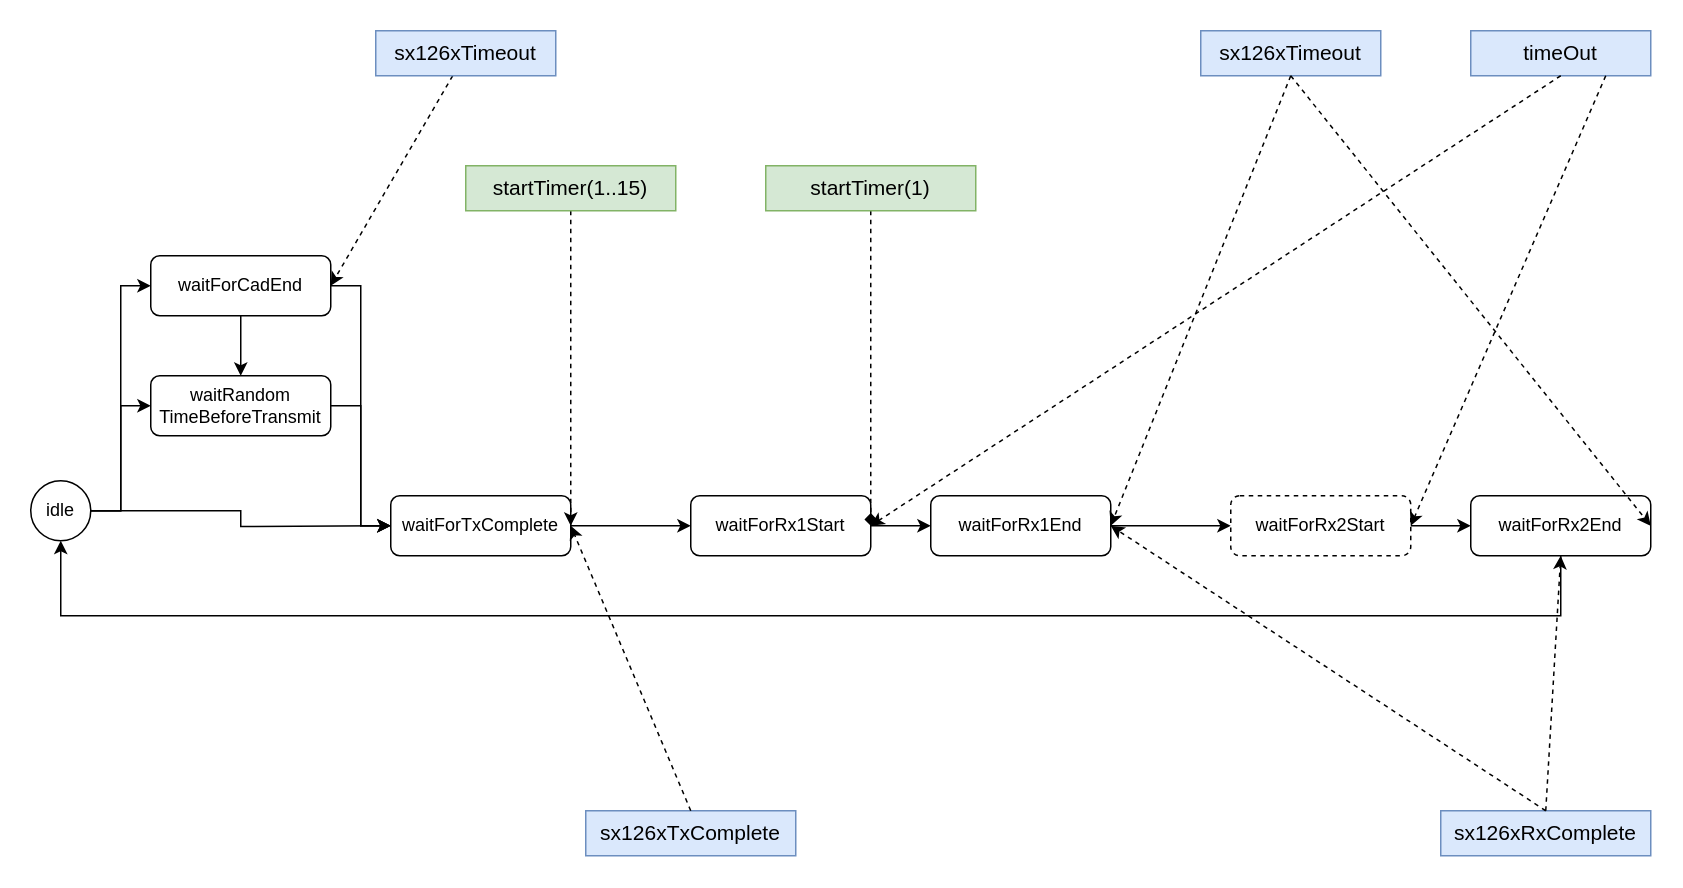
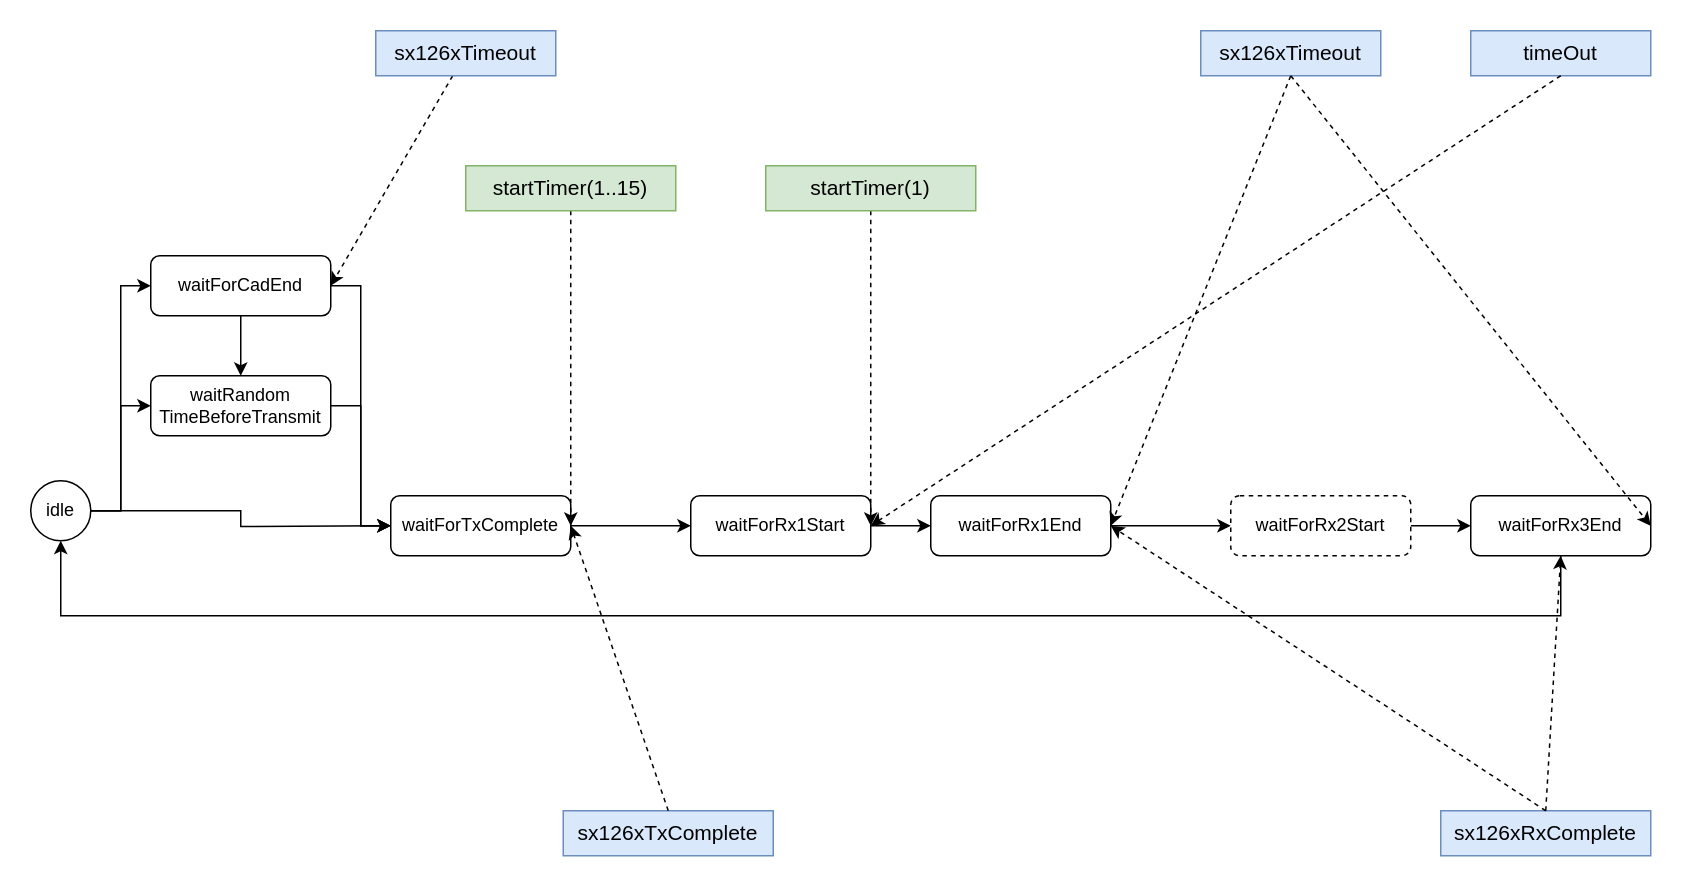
  <mxCell id="0" />
  <mxCell id="1" parent="0" />
  <mxCell id="2" style="edgeStyle=orthogonalEdgeStyle;rounded=0;orthogonalLoop=1;jettySize=auto;html=1;entryX=0;entryY=0.5;entryDx=0;entryDy=0;" parent="1" source="3" target="8" edge="1"><mxGeometry relative="1" as="geometry" /></mxCell>
  <mxCell id="3" value="waitRandom&lt;br&gt;TimeBeforeTransmit" style="rounded=1;whiteSpace=wrap;html=1;" parent="1" vertex="1"><mxGeometry x="100" y="250" width="120" height="40" as="geometry" /></mxCell>
  <mxCell id="4" style="edgeStyle=orthogonalEdgeStyle;rounded=0;orthogonalLoop=1;jettySize=auto;html=1;entryX=0;entryY=0.5;entryDx=0;entryDy=0;" parent="1" source="6" target="3" edge="1"><mxGeometry relative="1" as="geometry" /></mxCell>
  <mxCell id="5" style="edgeStyle=orthogonalEdgeStyle;rounded=0;orthogonalLoop=1;jettySize=auto;html=1;" parent="1" source="6" edge="1"><mxGeometry relative="1" as="geometry"><mxPoint x="260" y="350" as="targetPoint" /></mxGeometry></mxCell>
  <mxCell id="6" value="idle" style="ellipse;whiteSpace=wrap;html=1;aspect=fixed;" parent="1" vertex="1"><mxGeometry x="20" y="320" width="40" height="40" as="geometry" /></mxCell>
  <mxCell id="7" style="edgeStyle=orthogonalEdgeStyle;rounded=0;orthogonalLoop=1;jettySize=auto;html=1;entryX=0;entryY=0.5;entryDx=0;entryDy=0;" parent="1" source="8" target="10" edge="1"><mxGeometry relative="1" as="geometry" /></mxCell>
  <mxCell id="8" value="waitForTxComplete" style="rounded=1;whiteSpace=wrap;html=1;" parent="1" vertex="1"><mxGeometry x="260" y="330" width="120" height="40" as="geometry" /></mxCell>
  <mxCell id="9" style="edgeStyle=orthogonalEdgeStyle;rounded=0;orthogonalLoop=1;jettySize=auto;html=1;entryX=0;entryY=0.5;entryDx=0;entryDy=0;" parent="1" source="10" target="12" edge="1"><mxGeometry relative="1" as="geometry" /></mxCell>
  <mxCell id="10" value="waitForRx1Start" style="rounded=1;whiteSpace=wrap;html=1;" parent="1" vertex="1"><mxGeometry x="460" y="330" width="120" height="40" as="geometry" /></mxCell>
  <mxCell id="11" style="edgeStyle=orthogonalEdgeStyle;rounded=0;orthogonalLoop=1;jettySize=auto;html=1;entryX=0;entryY=0.5;entryDx=0;entryDy=0;" parent="1" source="12" target="14" edge="1"><mxGeometry relative="1" as="geometry" /></mxCell>
  <mxCell id="12" value="waitForRx1End" style="rounded=1;whiteSpace=wrap;html=1;" parent="1" vertex="1"><mxGeometry x="620" y="330" width="120" height="40" as="geometry" /></mxCell>
  <mxCell id="13" style="edgeStyle=orthogonalEdgeStyle;rounded=0;orthogonalLoop=1;jettySize=auto;html=1;entryX=0;entryY=0.5;entryDx=0;entryDy=0;" parent="1" source="14" target="16" edge="1"><mxGeometry relative="1" as="geometry" /></mxCell>
  <mxCell id="14" value="waitForRx2Start" style="rounded=1;whiteSpace=wrap;html=1;dashed=1;" parent="1" vertex="1"><mxGeometry x="820" y="330" width="120" height="40" as="geometry" /></mxCell>
  <mxCell id="15" style="edgeStyle=orthogonalEdgeStyle;rounded=0;orthogonalLoop=1;jettySize=auto;html=1;entryX=0.5;entryY=1;entryDx=0;entryDy=0;exitX=0.5;exitY=1;exitDx=0;exitDy=0;" parent="1" source="16" target="6" edge="1"><mxGeometry relative="1" as="geometry"><Array as="points"><mxPoint x="1040" y="410" /><mxPoint x="40" y="410" /></Array></mxGeometry></mxCell>
- <mxCell id="16" value="waitForRx2End" style="rounded=1;whiteSpace=wrap;html=1;" parent="1" vertex="1"><mxGeometry x="980" y="330" width="120" height="40" as="geometry" /></mxCell>
+ <mxCell id="16" value="waitForRx3End" style="rounded=1;whiteSpace=wrap;html=1;" parent="1" vertex="1"><mxGeometry x="980" y="330" width="120" height="40" as="geometry" /></mxCell>
  <mxCell id="17" style="edgeStyle=orthogonalEdgeStyle;rounded=0;orthogonalLoop=1;jettySize=auto;html=1;entryX=0.5;entryY=0;entryDx=0;entryDy=0;" parent="1" source="19" target="3" edge="1"><mxGeometry relative="1" as="geometry" /></mxCell>
  <mxCell id="18" style="edgeStyle=orthogonalEdgeStyle;rounded=0;orthogonalLoop=1;jettySize=auto;html=1;entryX=0;entryY=0.5;entryDx=0;entryDy=0;" parent="1" source="19" target="8" edge="1"><mxGeometry relative="1" as="geometry" /></mxCell>
  <mxCell id="19" value="waitForCadEnd" style="rounded=1;whiteSpace=wrap;html=1;" parent="1" vertex="1"><mxGeometry x="100" y="170" width="120" height="40" as="geometry" /></mxCell>
  <mxCell id="20" style="edgeStyle=orthogonalEdgeStyle;rounded=0;orthogonalLoop=1;jettySize=auto;html=1;entryX=0;entryY=0.5;entryDx=0;entryDy=0;exitX=1;exitY=0.5;exitDx=0;exitDy=0;" parent="1" source="6" target="19" edge="1"><mxGeometry relative="1" as="geometry"><mxPoint x="70" y="360.034" as="sourcePoint" /><mxPoint x="110" y="280" as="targetPoint" /></mxGeometry></mxCell>
  <mxCell id="21" style="rounded=0;orthogonalLoop=1;jettySize=auto;html=1;fontSize=14;dashed=1;" edge="1" parent="1" source="37"><mxGeometry relative="1" as="geometry"><mxPoint x="220" y="190" as="targetPoint" /></mxGeometry></mxCell>
  <mxCell id="22" value="sx126xTimeout" style="text;html=1;strokeColor=#6c8ebf;fillColor=#dae8fc;align=center;verticalAlign=middle;whiteSpace=wrap;rounded=0;fontSize=14;" vertex="1" parent="1"><mxGeometry x="800" y="20" width="120" height="30" as="geometry" /></mxCell>
  <mxCell id="23" value="timeOut" style="text;html=1;strokeColor=#6c8ebf;fillColor=#dae8fc;align=center;verticalAlign=middle;whiteSpace=wrap;rounded=0;fontSize=14;" vertex="1" parent="1"><mxGeometry x="980" y="20" width="120" height="30" as="geometry" /></mxCell>
- <mxCell id="24" value="sx126xTxComplete" style="text;html=1;strokeColor=#6c8ebf;fillColor=#dae8fc;align=center;verticalAlign=middle;whiteSpace=wrap;rounded=0;fontSize=14;" vertex="1" parent="1"><mxGeometry x="390" y="540" width="140" height="30" as="geometry" /></mxCell>
+ <mxCell id="24" value="sx126xTxComplete" style="text;html=1;strokeColor=#6c8ebf;fillColor=#dae8fc;align=center;verticalAlign=middle;whiteSpace=wrap;rounded=0;fontSize=14;" vertex="1" parent="1"><mxGeometry x="375" y="540" width="140" height="30" as="geometry" /></mxCell>
  <mxCell id="25" value="sx126xRxComplete" style="text;html=1;strokeColor=#6c8ebf;fillColor=#dae8fc;align=center;verticalAlign=middle;whiteSpace=wrap;rounded=0;fontSize=14;" vertex="1" parent="1"><mxGeometry x="960" y="540" width="140" height="30" as="geometry" /></mxCell>
  <mxCell id="26" style="rounded=0;orthogonalLoop=1;jettySize=auto;html=1;fontSize=14;dashed=1;exitX=0.5;exitY=0;exitDx=0;exitDy=0;" edge="1" parent="1" source="24"><mxGeometry relative="1" as="geometry"><mxPoint x="380" y="350" as="targetPoint" /><mxPoint x="744.894" y="60" as="sourcePoint" /></mxGeometry></mxCell>
  <mxCell id="27" style="rounded=0;orthogonalLoop=1;jettySize=auto;html=1;fontSize=14;dashed=1;entryX=1;entryY=0.5;entryDx=0;entryDy=0;exitX=0.5;exitY=0;exitDx=0;exitDy=0;" edge="1" parent="1" source="25" target="12"><mxGeometry relative="1" as="geometry"><mxPoint x="240" y="290" as="targetPoint" /><mxPoint x="754.894" y="70" as="sourcePoint" /></mxGeometry></mxCell>
  <mxCell id="28" style="rounded=0;orthogonalLoop=1;jettySize=auto;html=1;fontSize=14;dashed=1;exitX=0.5;exitY=0;exitDx=0;exitDy=0;" edge="1" parent="1" source="25"><mxGeometry relative="1" as="geometry"><mxPoint x="1040" y="370" as="targetPoint" /><mxPoint x="764.894" y="80" as="sourcePoint" /></mxGeometry></mxCell>
  <mxCell id="29" style="rounded=0;orthogonalLoop=1;jettySize=auto;html=1;fontSize=14;dashed=1;exitX=0.5;exitY=1;exitDx=0;exitDy=0;" edge="1" parent="1" source="23"><mxGeometry relative="1" as="geometry"><mxPoint x="580" y="350" as="targetPoint" /><mxPoint x="744.894" y="60" as="sourcePoint" /></mxGeometry></mxCell>
- <mxCell id="30" style="rounded=0;orthogonalLoop=1;jettySize=auto;html=1;fontSize=14;dashed=1;entryX=1;entryY=0.5;entryDx=0;entryDy=0;exitX=0.75;exitY=1;exitDx=0;exitDy=0;" edge="1" parent="1" source="23" target="14"><mxGeometry relative="1" as="geometry"><mxPoint x="240" y="290" as="targetPoint" /><mxPoint x="754.894" y="70" as="sourcePoint" /></mxGeometry></mxCell>
  <mxCell id="31" style="edgeStyle=none;rounded=0;orthogonalLoop=1;jettySize=auto;html=1;dashed=1;fontSize=14;" edge="1" parent="1" source="32"><mxGeometry relative="1" as="geometry"><mxPoint x="380" y="350" as="targetPoint" /></mxGeometry></mxCell>
  <mxCell id="32" value="startTimer(1..15)" style="text;html=1;strokeColor=#82b366;fillColor=#d5e8d4;align=center;verticalAlign=middle;whiteSpace=wrap;rounded=0;fontSize=14;" vertex="1" parent="1"><mxGeometry x="310" y="110" width="140" height="30" as="geometry" /></mxCell>
- <mxCell id="33" style="edgeStyle=none;rounded=0;orthogonalLoop=1;jettySize=auto;html=1;entryX=1;entryY=0.5;entryDx=0;entryDy=0;dashed=1;fontSize=14;endArrow=diamond;" edge="1" parent="1" source="34" target="10"><mxGeometry relative="1" as="geometry" /></mxCell>
+ <mxCell id="33" style="edgeStyle=none;rounded=0;orthogonalLoop=1;jettySize=auto;html=1;entryX=1;entryY=0.5;entryDx=0;entryDy=0;dashed=1;fontSize=14;" edge="1" parent="1" source="34" target="10"><mxGeometry relative="1" as="geometry" /></mxCell>
  <mxCell id="34" value="startTimer(1)" style="text;html=1;strokeColor=#82b366;fillColor=#d5e8d4;align=center;verticalAlign=middle;whiteSpace=wrap;rounded=0;fontSize=14;" vertex="1" parent="1"><mxGeometry x="510" y="110" width="140" height="30" as="geometry" /></mxCell>
  <mxCell id="35" style="rounded=0;orthogonalLoop=1;jettySize=auto;html=1;fontSize=14;dashed=1;exitX=0.5;exitY=1;exitDx=0;exitDy=0;entryX=1;entryY=0.5;entryDx=0;entryDy=0;" edge="1" parent="1" source="22" target="16"><mxGeometry relative="1" as="geometry"><mxPoint x="230" y="200" as="targetPoint" /><mxPoint x="356.452" y="60" as="sourcePoint" /></mxGeometry></mxCell>
  <mxCell id="36" style="rounded=0;orthogonalLoop=1;jettySize=auto;html=1;fontSize=14;dashed=1;exitX=0.5;exitY=1;exitDx=0;exitDy=0;" edge="1" parent="1" source="22"><mxGeometry relative="1" as="geometry"><mxPoint x="740" y="350" as="targetPoint" /><mxPoint x="366.452" y="70" as="sourcePoint" /></mxGeometry></mxCell>
  <mxCell id="37" value="sx126xTimeout" style="text;html=1;strokeColor=#6c8ebf;fillColor=#dae8fc;align=center;verticalAlign=middle;whiteSpace=wrap;rounded=0;fontSize=14;" vertex="1" parent="1"><mxGeometry x="250" y="20" width="120" height="30" as="geometry" /></mxCell>
